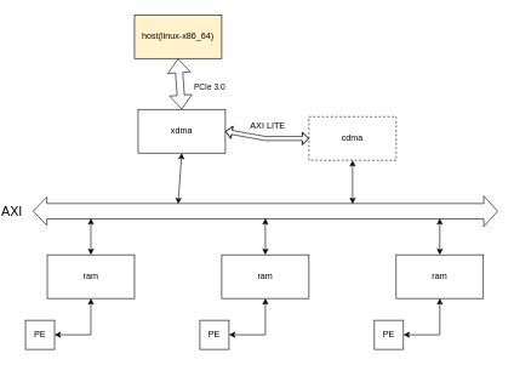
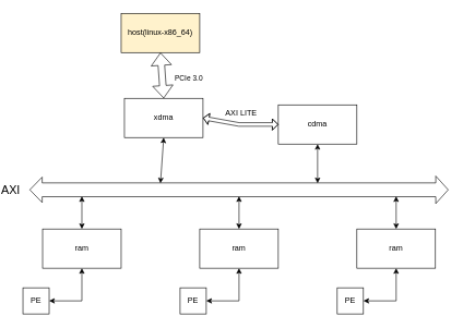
  <mxCell id="0" />
  <mxCell id="1" parent="0" />
  <mxCell id="2" value="xdma" style="rounded=0;whiteSpace=wrap;html=1;" parent="1" vertex="1"><mxGeometry x="175" y="150" width="120" height="60" as="geometry" /></mxCell>
  <mxCell id="3" value="ram" style="rounded=0;whiteSpace=wrap;html=1;" parent="1" vertex="1"><mxGeometry x="50" y="350" width="120" height="60" as="geometry" /></mxCell>
  <mxCell id="4" value="ram" style="rounded=0;whiteSpace=wrap;html=1;" parent="1" vertex="1"><mxGeometry x="290" y="350" width="120" height="60" as="geometry" /></mxCell>
  <mxCell id="5" value="ram" style="rounded=0;whiteSpace=wrap;html=1;" parent="1" vertex="1"><mxGeometry x="530" y="350" width="120" height="60" as="geometry" /></mxCell>
- <mxCell id="6" value="cdma" style="rounded=0;whiteSpace=wrap;html=1;dashed=1;" parent="1" vertex="1"><mxGeometry x="410" y="160" width="120" height="60" as="geometry" /></mxCell>
+ <mxCell id="6" value="cdma" style="rounded=0;whiteSpace=wrap;html=1;" parent="1" vertex="1"><mxGeometry x="410" y="160" width="120" height="60" as="geometry" /></mxCell>
  <mxCell id="7" value="PE" style="whiteSpace=wrap;html=1;aspect=fixed;" parent="1" vertex="1"><mxGeometry x="20" y="440" width="40" height="40" as="geometry" /></mxCell>
  <mxCell id="8" value="host(linux-x86_64)" style="rounded=0;whiteSpace=wrap;html=1;fillColor=#fff2cc;" parent="1" vertex="1"><mxGeometry x="170" y="20" width="120" height="60" as="geometry" /></mxCell>
  <mxCell id="9" value="" style="shape=flexArrow;endArrow=classic;startArrow=classic;html=1;rounded=0;exitX=0.5;exitY=0;exitDx=0;exitDy=0;entryX=0.5;entryY=1;entryDx=0;entryDy=0;" parent="1" source="2" target="8" edge="1"><mxGeometry width="100" height="100" relative="1" as="geometry"><mxPoint x="250" y="150" as="sourcePoint" /><mxPoint x="220" y="80" as="targetPoint" /></mxGeometry></mxCell>
  <mxCell id="10" value="PCIe 3.0" style="edgeLabel;html=1;align=center;verticalAlign=middle;resizable=0;points=[];" parent="9" vertex="1" connectable="0"><mxGeometry x="0.202" y="-1" relative="1" as="geometry"><mxPoint x="39" y="10" as="offset" /></mxGeometry></mxCell>
  <mxCell id="11" value="" style="endArrow=classic;startArrow=classic;html=1;rounded=0;entryX=0.5;entryY=1;entryDx=0;entryDy=0;" parent="1" target="2" edge="1"><mxGeometry width="50" height="50" relative="1" as="geometry"><mxPoint x="230" y="280" as="sourcePoint" /><mxPoint x="310" y="180" as="targetPoint" /></mxGeometry></mxCell>
  <mxCell id="12" value="" style="endArrow=classic;startArrow=classic;html=1;rounded=0;entryX=0.5;entryY=1;entryDx=0;entryDy=0;" parent="1" target="6" edge="1"><mxGeometry width="50" height="50" relative="1" as="geometry"><mxPoint x="470" y="280" as="sourcePoint" /><mxPoint x="360" y="200" as="targetPoint" /></mxGeometry></mxCell>
  <mxCell id="13" value="" style="endArrow=classic;startArrow=classic;html=1;rounded=0;exitX=0.5;exitY=0;exitDx=0;exitDy=0;" parent="1" source="3" edge="1"><mxGeometry width="50" height="50" relative="1" as="geometry"><mxPoint x="110" y="345" as="sourcePoint" /><mxPoint x="110" y="300" as="targetPoint" /></mxGeometry></mxCell>
  <mxCell id="14" value="" style="endArrow=classic;startArrow=classic;html=1;rounded=0;exitX=0.5;exitY=0;exitDx=0;exitDy=0;" parent="1" source="4" edge="1"><mxGeometry width="50" height="50" relative="1" as="geometry"><mxPoint x="340" y="360" as="sourcePoint" /><mxPoint x="350" y="300" as="targetPoint" /></mxGeometry></mxCell>
  <mxCell id="15" value="" style="endArrow=classic;startArrow=classic;html=1;rounded=0;exitX=0.5;exitY=0;exitDx=0;exitDy=0;" parent="1" source="5" edge="1"><mxGeometry width="50" height="50" relative="1" as="geometry"><mxPoint x="610" y="330" as="sourcePoint" /><mxPoint x="590" y="300" as="targetPoint" /></mxGeometry></mxCell>
  <mxCell id="16" value="" style="shape=flexArrow;endArrow=classic;startArrow=classic;html=1;rounded=0;width=21.119;startSize=5.951;startWidth=16.767;" parent="1" edge="1"><mxGeometry width="100" height="100" relative="1" as="geometry"><mxPoint x="30" y="290" as="sourcePoint" /><mxPoint x="670" y="290" as="targetPoint" /></mxGeometry></mxCell>
  <mxCell id="17" value="&lt;font style=&quot;font-size: 18px;&quot;&gt;AXI&lt;/font&gt;" style="edgeLabel;html=1;align=center;verticalAlign=middle;resizable=0;points=[];" parent="16" vertex="1" connectable="0"><mxGeometry x="-0.153" y="3" relative="1" as="geometry"><mxPoint x="-301" y="3" as="offset" /></mxGeometry></mxCell>
  <mxCell id="18" value="" style="shape=flexArrow;endArrow=classic;startArrow=classic;html=1;rounded=0;fontSize=18;exitX=1;exitY=0.5;exitDx=0;exitDy=0;entryX=0;entryY=0.5;entryDx=0;entryDy=0;width=5.51;startSize=2.528;startWidth=10.623;endWidth=10.623;endSize=2.528;" parent="1" source="2" target="6" edge="1"><mxGeometry width="100" height="100" relative="1" as="geometry"><mxPoint x="310" y="190" as="sourcePoint" /><mxPoint x="410" y="90" as="targetPoint" /><Array as="points"><mxPoint x="350" y="190" /></Array></mxGeometry></mxCell>
  <mxCell id="19" value="&lt;font style=&quot;font-size: 12px;&quot;&gt;AXI LITE&lt;/font&gt;" style="edgeLabel;html=1;align=center;verticalAlign=middle;resizable=0;points=[];fontSize=18;" parent="18" vertex="1" connectable="0"><mxGeometry x="0.234" relative="1" as="geometry"><mxPoint x="-14" y="-20" as="offset" /></mxGeometry></mxCell>
  <mxCell id="20" value="PE" style="whiteSpace=wrap;html=1;aspect=fixed;" parent="1" vertex="1"><mxGeometry x="260" y="440" width="40" height="40" as="geometry" /></mxCell>
  <mxCell id="21" value="PE" style="whiteSpace=wrap;html=1;aspect=fixed;" parent="1" vertex="1"><mxGeometry x="500" y="440" width="40" height="40" as="geometry" /></mxCell>
  <mxCell id="22" value="" style="endArrow=classic;startArrow=classic;html=1;rounded=0;fontSize=12;exitX=1;exitY=0.5;exitDx=0;exitDy=0;entryX=0.5;entryY=1;entryDx=0;entryDy=0;" parent="1" source="7" target="3" edge="1"><mxGeometry width="50" height="50" relative="1" as="geometry"><mxPoint x="70" y="470" as="sourcePoint" /><mxPoint x="120" y="420" as="targetPoint" /><Array as="points"><mxPoint x="110" y="460" /></Array></mxGeometry></mxCell>
  <mxCell id="23" value="" style="endArrow=classic;startArrow=classic;html=1;rounded=0;fontSize=12;entryX=0.75;entryY=1;entryDx=0;entryDy=0;exitX=1;exitY=0.5;exitDx=0;exitDy=0;" parent="1" source="20" edge="1"><mxGeometry width="50" height="50" relative="1" as="geometry"><mxPoint x="310" y="470" as="sourcePoint" /><mxPoint x="350" y="410" as="targetPoint" /><Array as="points"><mxPoint x="350" y="460" /></Array></mxGeometry></mxCell>
  <mxCell id="24" value="" style="endArrow=classic;startArrow=classic;html=1;rounded=0;fontSize=12;entryX=0.75;entryY=1;entryDx=0;entryDy=0;exitX=1;exitY=0.5;exitDx=0;exitDy=0;" parent="1" source="21" edge="1"><mxGeometry width="50" height="50" relative="1" as="geometry"><mxPoint x="560" y="460" as="sourcePoint" /><mxPoint x="590" y="410" as="targetPoint" /><Array as="points"><mxPoint x="590" y="460" /></Array></mxGeometry></mxCell>
